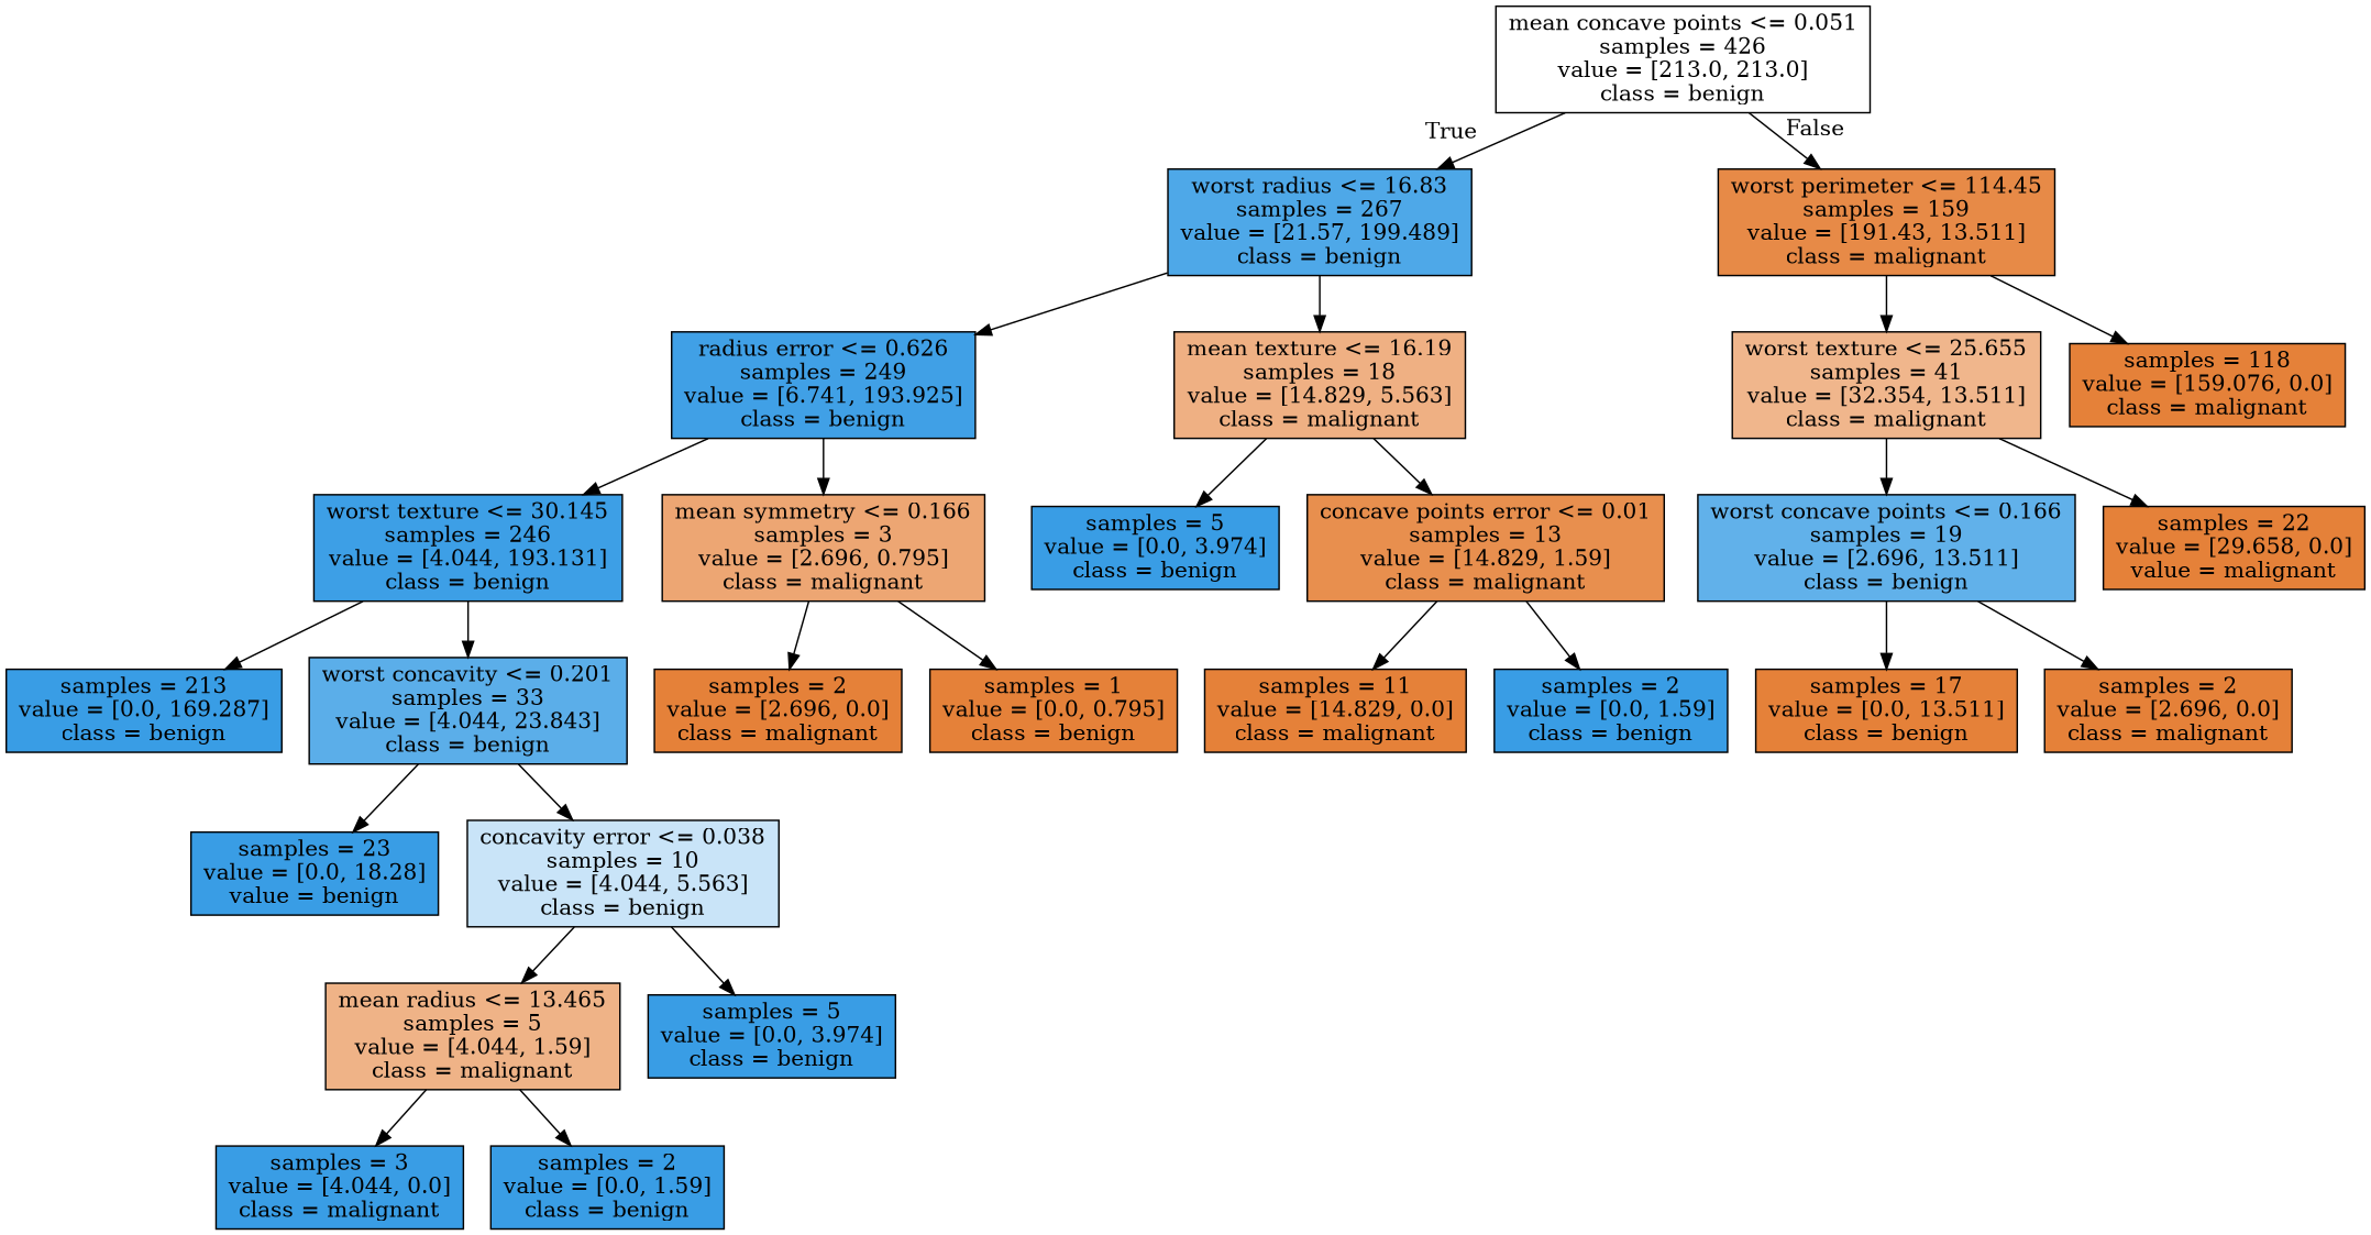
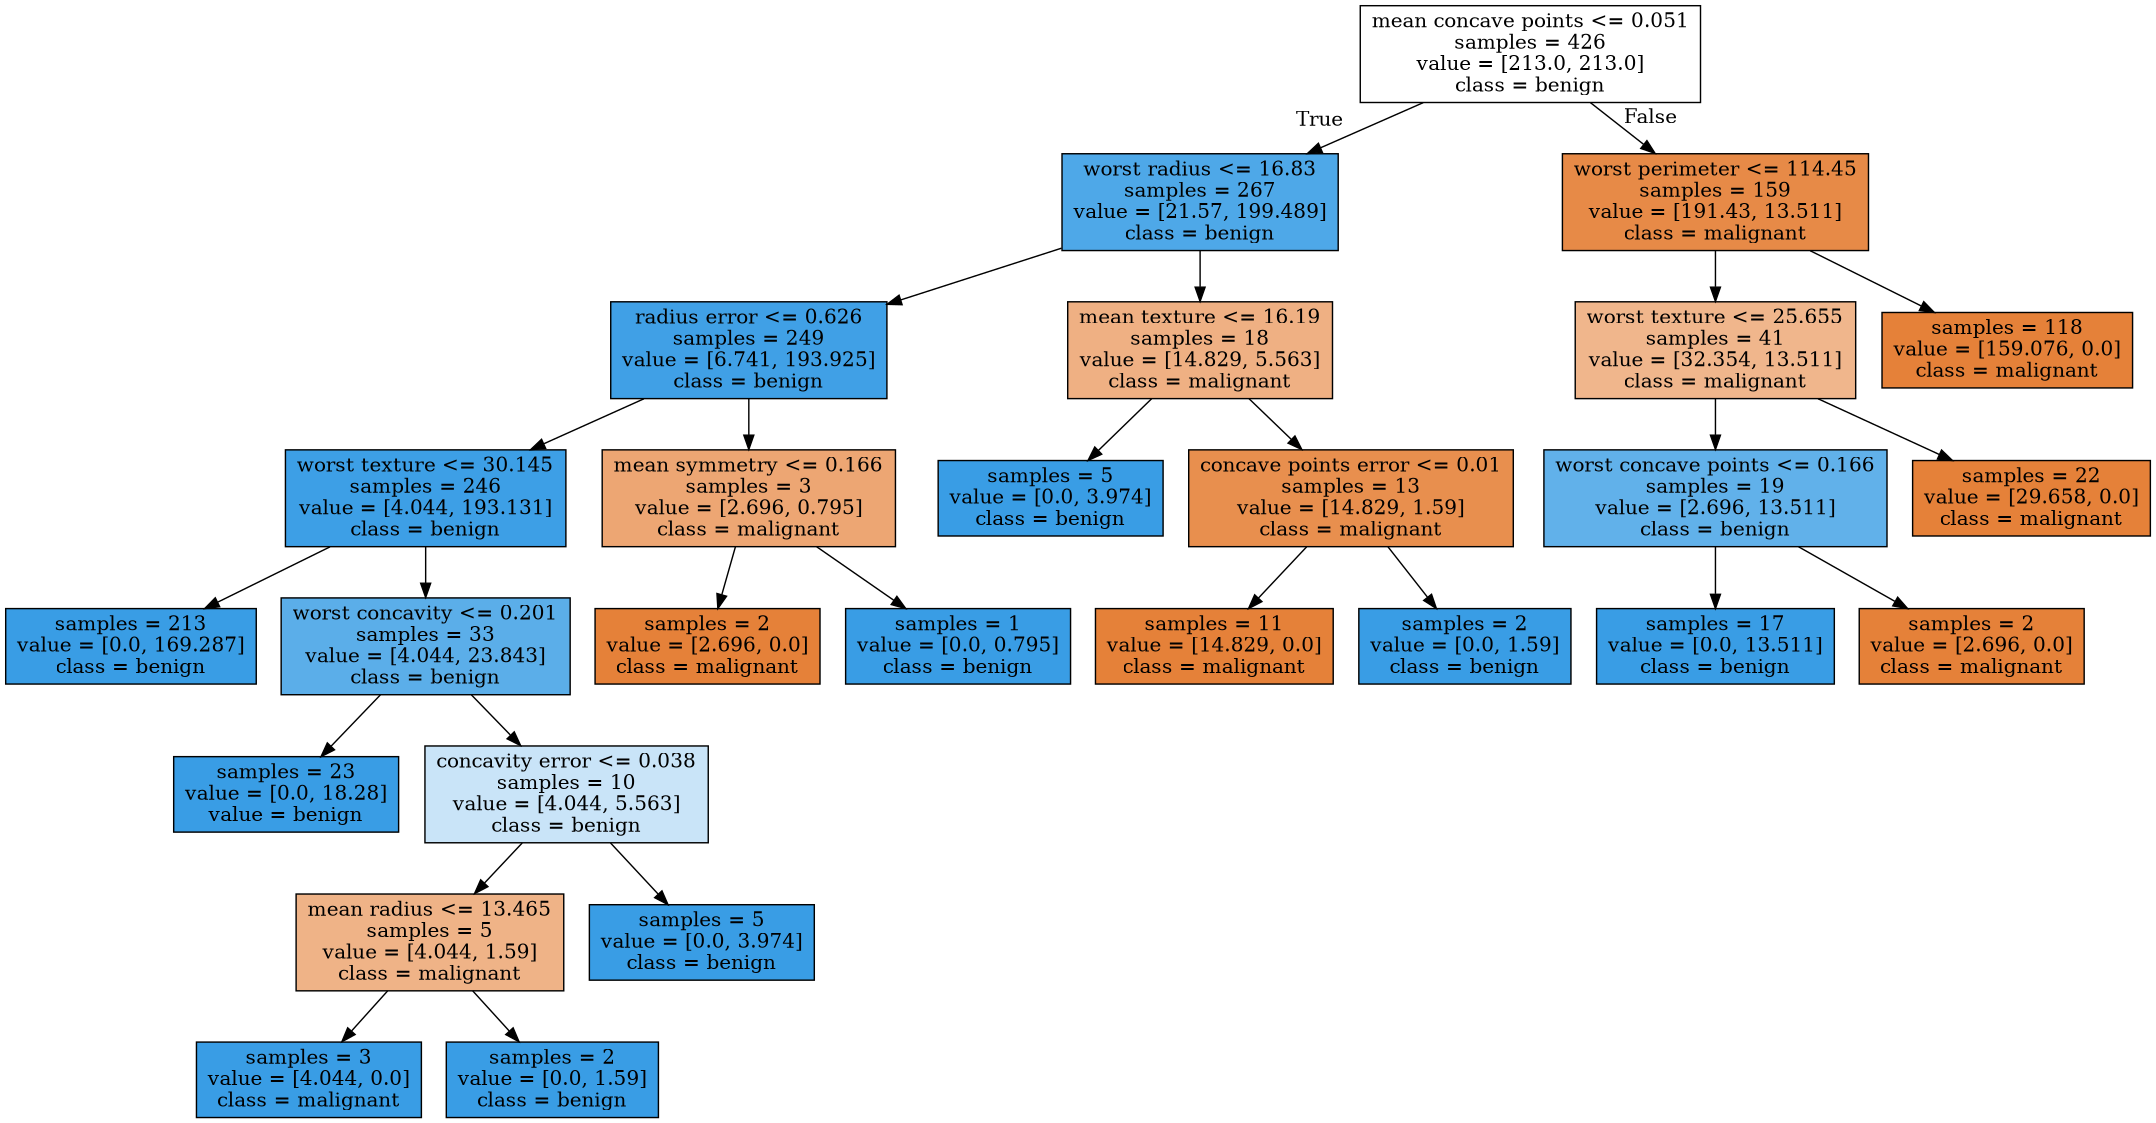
  digraph {
    node [color=black fillcolor="#399de5" shape=box style=filled]
    n1 [fillcolor="#ffffff" label="mean concave points <= 0.051\nsamples = 426\nvalue = [213.0, 213.0]\nclass = benign"]
    n2 [fillcolor="#4ea8e8" label="worst radius <= 16.83\nsamples = 267\nvalue = [21.57, 199.489]\nclass = benign"]
    n3 [fillcolor="#e78a47" label="worst perimeter <= 114.45\nsamples = 159\nvalue = [191.43, 13.511]\nclass = malignant"]
    n4 [fillcolor="#40a0e6" label="radius error <= 0.626\nsamples = 249\nvalue = [6.741, 193.925]\nclass = benign"]
    n5 [fillcolor="#efb083" label="mean texture <= 16.19\nsamples = 18\nvalue = [14.829, 5.563]\nclass = malignant"]
    n6 [fillcolor="#f0b68c" label="worst texture <= 25.655\nsamples = 41\nvalue = [32.354, 13.511]\nclass = malignant"]
    n7 [fillcolor="#e58139" label="samples = 118\nvalue = [159.076, 0.0]\nclass = malignant"]
    n8 [fillcolor="#3d9fe6" label="worst texture <= 30.145\nsamples = 246\nvalue = [4.044, 193.131]\nclass = benign"]
    n9 [fillcolor="#eda673" label="mean symmetry <= 0.166\nsamples = 3\nvalue = [2.696, 0.795]\nclass = malignant"]
    n10 [label="samples = 5\nvalue = [0.0, 3.974]\nclass = benign"]
    n11 [fillcolor="#e88f4e" label="concave points error <= 0.01\nsamples = 13\nvalue = [14.829, 1.59]\nclass = malignant"]
    n12 [label="samples = 213\nvalue = [0.0, 169.287]\nclass = benign"]
    n13 [fillcolor="#5baee9" label="worst concavity <= 0.201\nsamples = 33\nvalue = [4.044, 23.843]\nclass = benign"]
    n14 [fillcolor="#e58139" label="samples = 2\nvalue = [2.696, 0.0]\nclass = malignant"]
-   n15 [fillcolor="#e58139" label="samples = 1\nvalue = [0.0, 0.795]\nclass = benign"]
+   n15 [label="samples = 1\nvalue = [0.0, 0.795]\nclass = benign"]
    n16 [label="samples = 23\nvalue = [0.0, 18.28]\nvalue = benign"]
    n17 [fillcolor="#c9e4f8" label="concavity error <= 0.038\nsamples = 10\nvalue = [4.044, 5.563]\nclass = benign"]
    n18 [fillcolor="#efb387" label="mean radius <= 13.465\nsamples = 5\nvalue = [4.044, 1.59]\nclass = malignant"]
    n19 [label="samples = 5\nvalue = [0.0, 3.974]\nclass = benign"]
    n20 [label="samples = 3\nvalue = [4.044, 0.0]\nclass = malignant"]
    n21 [label="samples = 2\nvalue = [0.0, 1.59]\nclass = benign"]
    n22 [fillcolor="#e58139" label="samples = 11\nvalue = [14.829, 0.0]\nclass = malignant"]
    n23 [label="samples = 2\nvalue = [0.0, 1.59]\nclass = benign"]
    n24 [fillcolor="#61b1ea" label="worst concave points <= 0.166\nsamples = 19\nvalue = [2.696, 13.511]\nclass = benign"]
-   n25 [fillcolor="#e58139" label="samples = 22\nvalue = [29.658, 0.0]\nvalue = malignant"]
-   n26 [fillcolor="#e58139" label="samples = 17\nvalue = [0.0, 13.511]\nclass = benign"]
+   n25 [fillcolor="#e58139" label="samples = 22\nvalue = [29.658, 0.0]\nclass = malignant"]
+   n26 [label="samples = 17\nvalue = [0.0, 13.511]\nclass = benign"]
    n27 [fillcolor="#e58139" label="samples = 2\nvalue = [2.696, 0.0]\nclass = malignant"]
    n1 -> n2 [headlabel=True labelangle=45 labeldistance=2.5]
    n1 -> n3 [headlabel=False labelangle=-45 labeldistance=2.5]
    n2 -> n4
    n2 -> n5
    n3 -> n6
    n3 -> n7
    n4 -> n8
    n4 -> n9
    n5 -> n10
    n5 -> n11
    n6 -> n24
    n6 -> n25
    n8 -> n12
    n8 -> n13
    n9 -> n14
    n9 -> n15
    n11 -> n22
    n11 -> n23
    n13 -> n16
    n13 -> n17
    n17 -> n18
    n17 -> n19
    n18 -> n20
    n18 -> n21
    n24 -> n26
    n24 -> n27
  }
